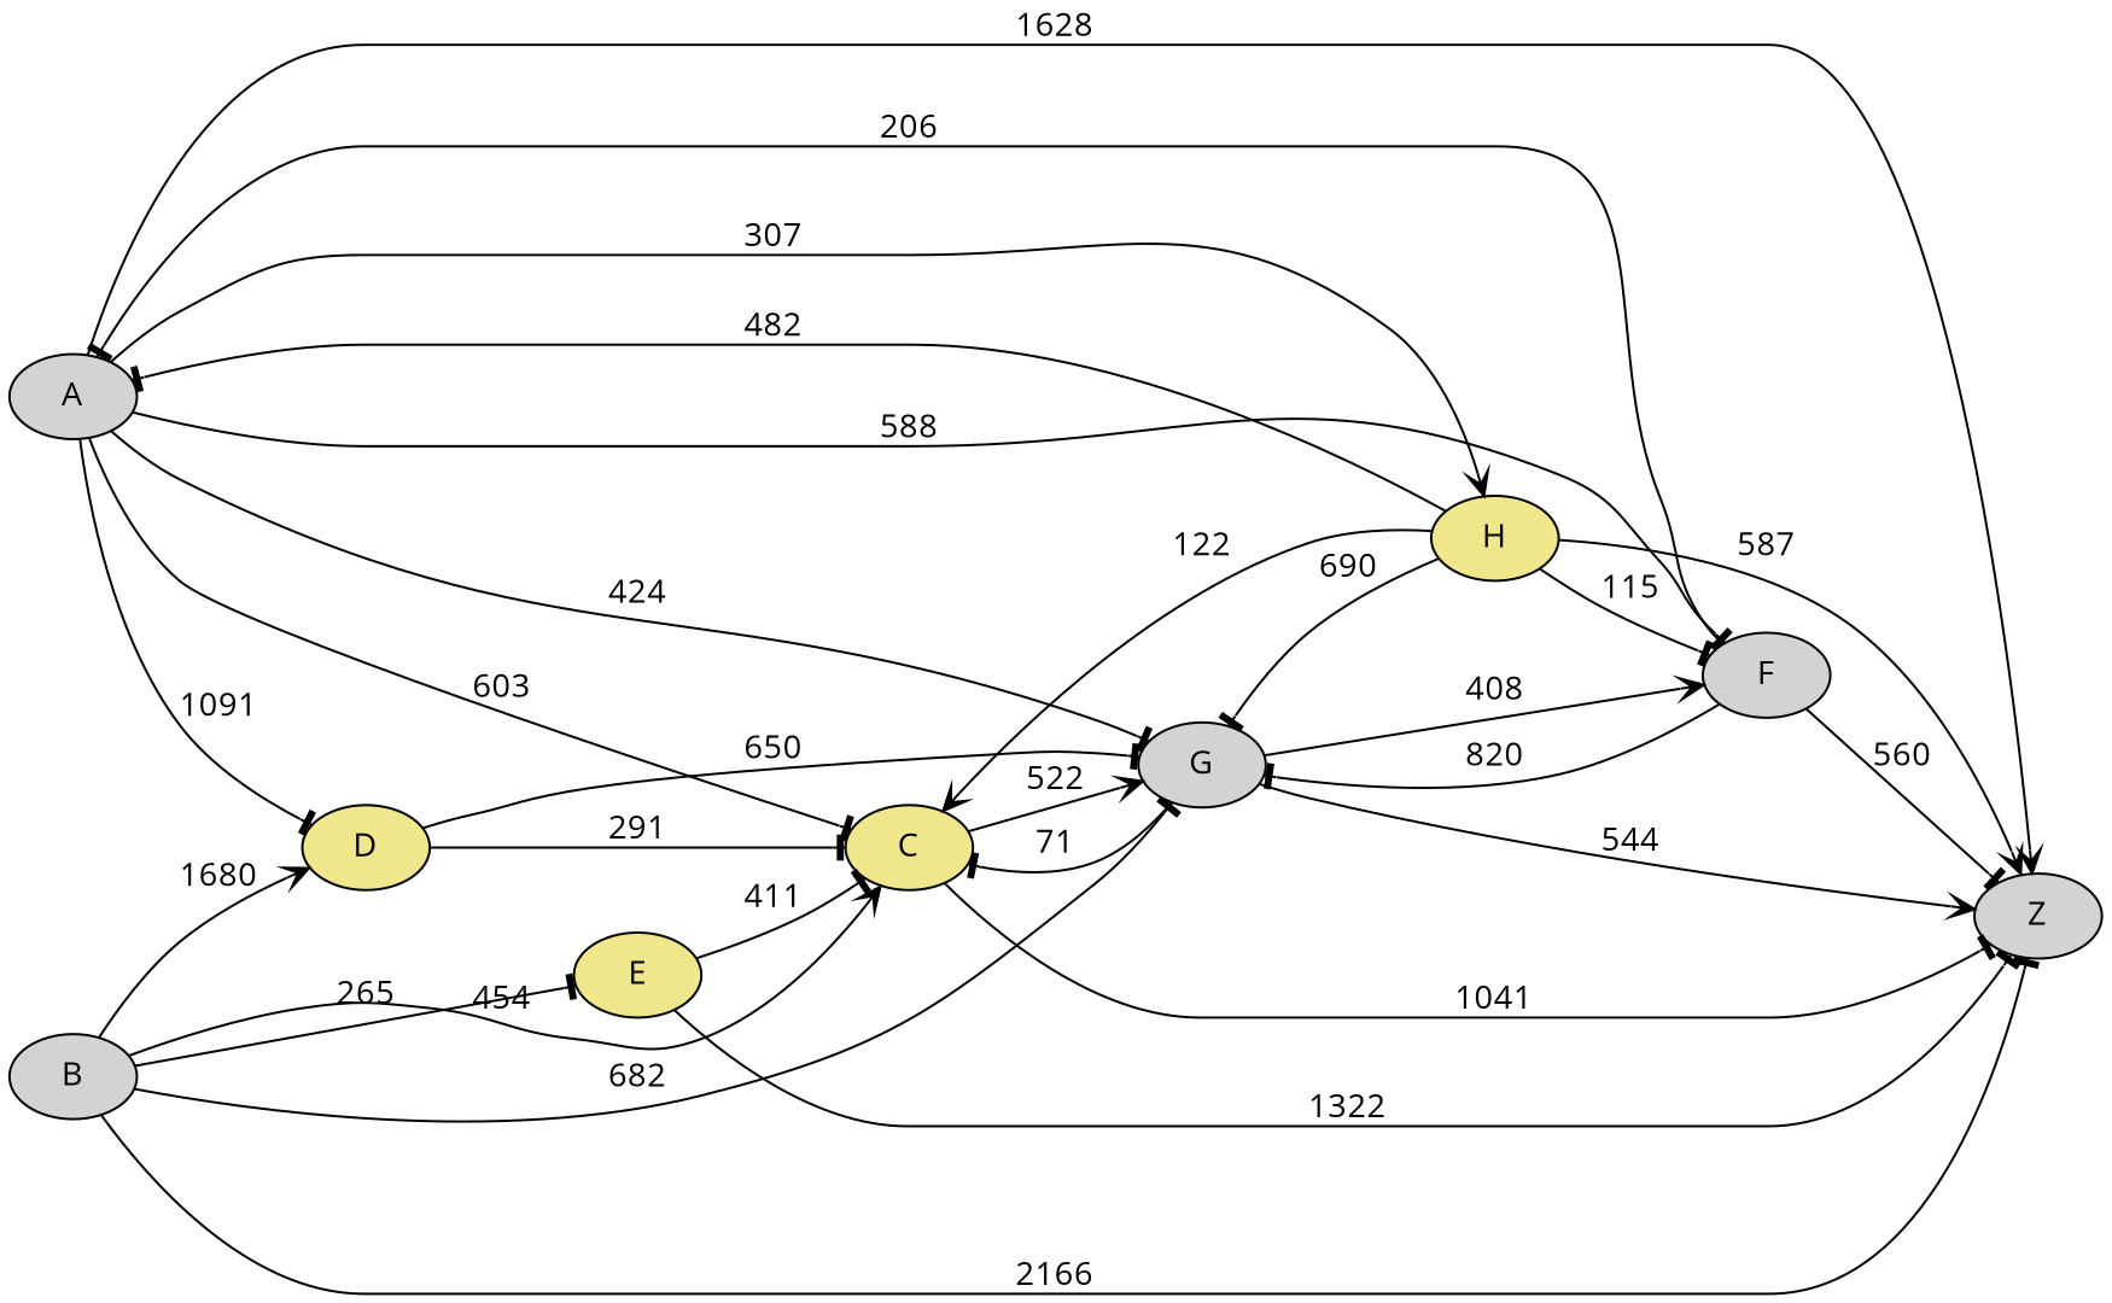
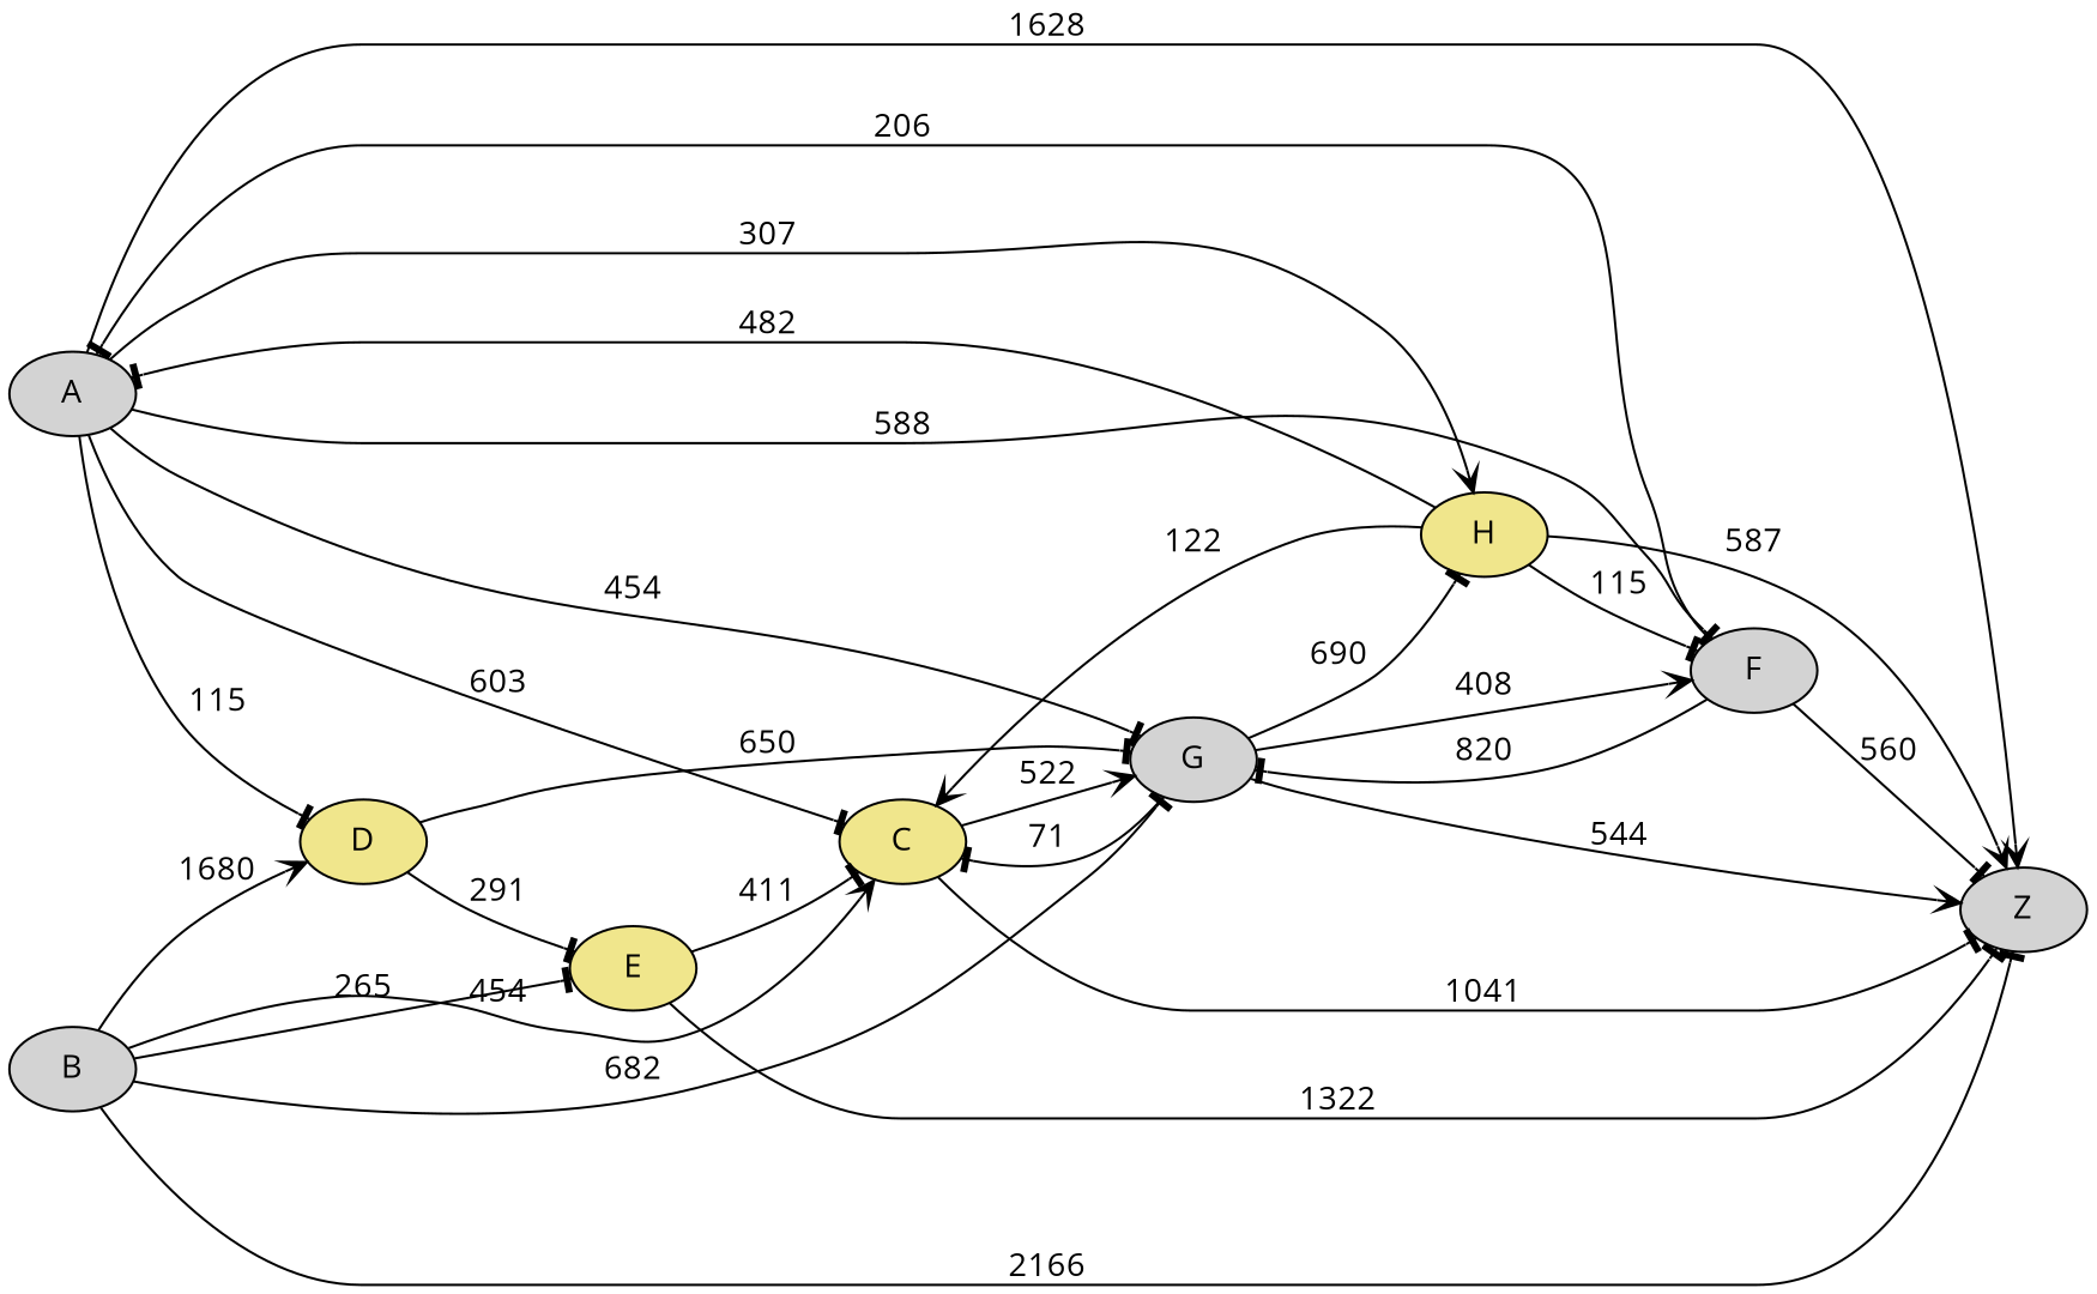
  digraph {
    fontname="Open Sans"
    rankdir=LR
    node [fillcolor=lightgrey fontname="Open Sans" style=filled]
    edge [arrowhead=tee fontname="Open Sans"]
    A
    Z
    C [fillcolor=khaki]
    G
    F
    H [fillcolor=khaki]
    D [fillcolor=khaki]
    B
    E [fillcolor=khaki]
    A -> Z [arrowhead=vee label=1628]
    A -> C [label=603]
-   A -> G [label=424]
+   A -> G [label=454]
    A -> F [label=588]
    A -> H [arrowhead=vee label=307]
-   A -> D [label=1091]
+   A -> D [label=115]
    C -> Z [label=1041]
    C -> G [arrowhead=vee label=522]
    G -> Z [arrowhead=vee label=544]
    G -> C [label=71]
    G -> F [arrowhead=vee label=408]
    F -> A [label=206]
    F -> Z [label=560]
    F -> G [label=820]
    H -> A [label=482]
    H -> Z [arrowhead=vee label=587]
    H -> C [arrowhead=vee label=122]
-   H -> G [label=690]
+   G -> H [label=690]
    H -> F [label=115]
-   D -> C [label=291]
+   D -> E [label=291]
    D -> G [label=650]
    B -> Z [label=2166]
    B -> C [arrowhead=vee label=454]
    B -> G [label=682]
    B -> D [arrowhead=vee label=1680]
    B -> E [label=265]
    E -> Z [label=1322]
    E -> C [label=411]
  }
